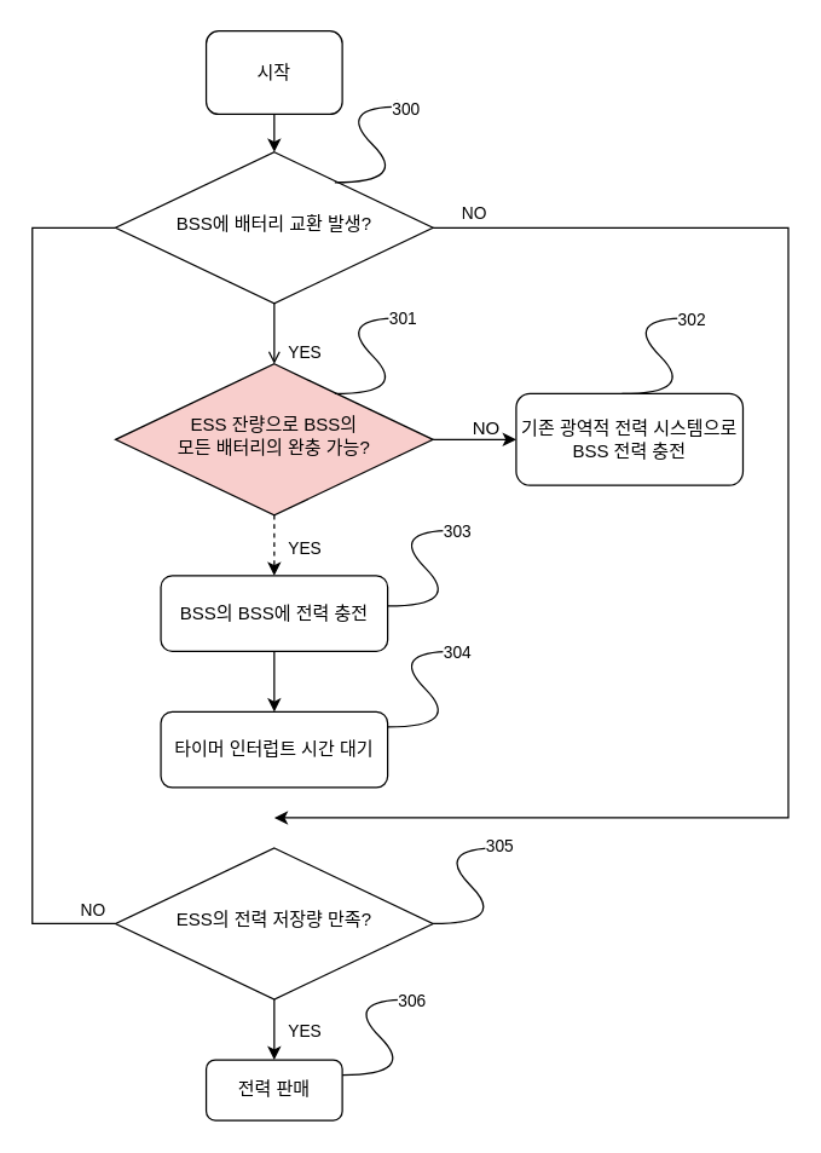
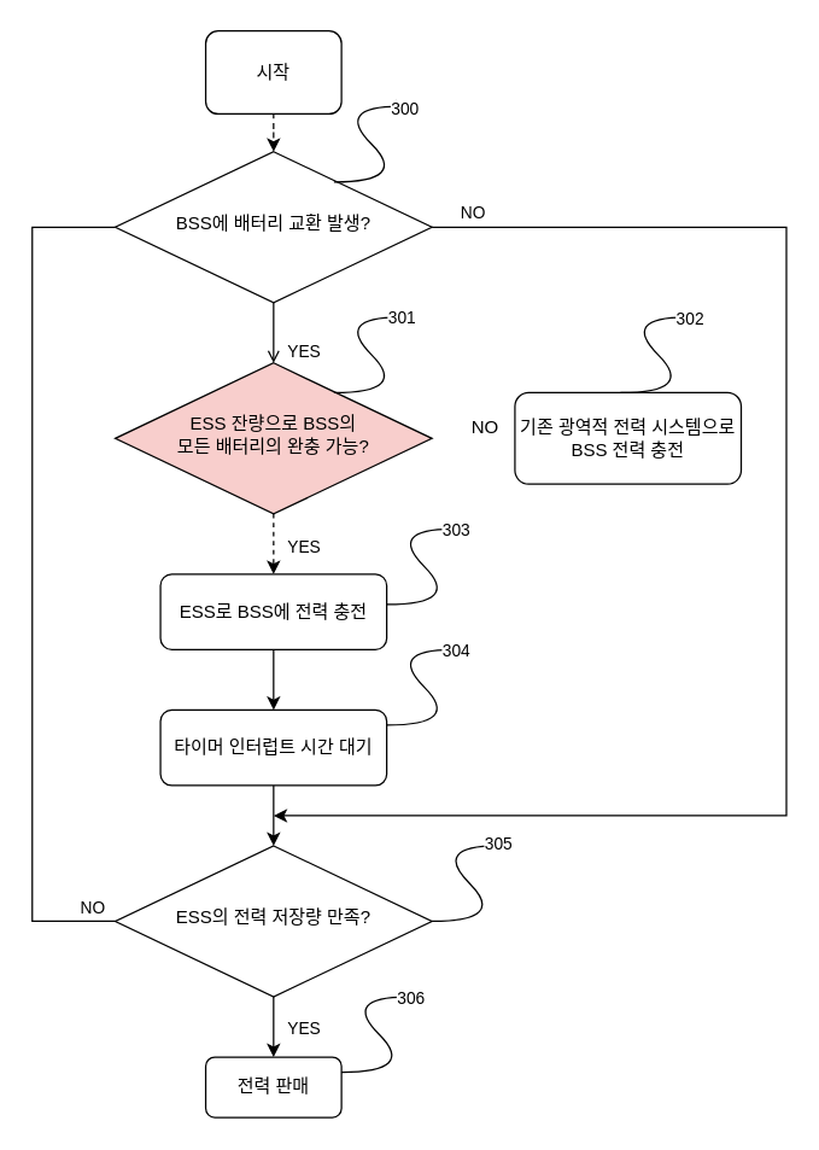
  <mxCell id="0" />
  <mxCell id="1" parent="0" />
- <mxCell id="2" style="edgeStyle=orthogonalEdgeStyle;rounded=0;orthogonalLoop=1;jettySize=auto;html=1;entryX=0.5;entryY=0;entryDx=0;entryDy=0;" edge="1" parent="1" source="3" target="28"><mxGeometry relative="1" as="geometry" /></mxCell>
+ <mxCell id="2" style="edgeStyle=orthogonalEdgeStyle;rounded=0;orthogonalLoop=1;jettySize=auto;html=1;entryX=0.5;entryY=0;entryDx=0;entryDy=0;dashed=1;" edge="1" parent="1" source="3" target="28"><mxGeometry relative="1" as="geometry" /></mxCell>
  <mxCell id="3" value="시작" style="rounded=1;whiteSpace=wrap;html=1;fontSize=12;glass=0;strokeWidth=1;shadow=0;" parent="1" vertex="1"><mxGeometry x="135.91" y="20" width="90" height="55" as="geometry" /></mxCell>
  <mxCell id="4" style="edgeStyle=orthogonalEdgeStyle;rounded=0;orthogonalLoop=1;jettySize=auto;html=1;entryX=0.5;entryY=0;entryDx=0;entryDy=0;dashed=1;" edge="1" parent="1" source="7" target="10"><mxGeometry relative="1" as="geometry" /></mxCell>
  <mxCell id="5" value="YES" style="edgeLabel;html=1;align=center;verticalAlign=middle;resizable=0;points=[];" vertex="1" connectable="0" parent="4"><mxGeometry x="-0.356" y="-2" relative="1" as="geometry"><mxPoint x="22" y="8" as="offset" /></mxGeometry></mxCell>
- <mxCell id="6" style="edgeStyle=orthogonalEdgeStyle;rounded=0;orthogonalLoop=1;jettySize=auto;html=1;" edge="1" parent="1" source="7" target="8"><mxGeometry relative="1" as="geometry" /></mxCell>
  <mxCell id="7" value="ESS 잔량으로 BSS의&lt;div&gt;모든 배터리의 완충 가능?&lt;/div&gt;" style="rhombus;whiteSpace=wrap;html=1;shadow=0;fontFamily=Helvetica;fontSize=12;align=center;strokeWidth=1;spacing=6;spacingTop=-4;fillColor=#f8cecc;" parent="1" vertex="1"><mxGeometry x="75.91" y="240" width="210" height="100" as="geometry" /></mxCell>
  <mxCell id="8" value="기존 광역적 전력 시스템으로 BSS 전력 충전" style="rounded=1;whiteSpace=wrap;html=1;fontSize=12;glass=0;strokeWidth=1;shadow=0;" parent="1" vertex="1"><mxGeometry x="340.91" y="259.69" width="150" height="60.62" as="geometry" /></mxCell>
  <mxCell id="9" style="edgeStyle=orthogonalEdgeStyle;rounded=0;orthogonalLoop=1;jettySize=auto;html=1;entryX=0.5;entryY=0;entryDx=0;entryDy=0;" edge="1" parent="1" source="10"><mxGeometry relative="1" as="geometry"><mxPoint x="180.91" y="470" as="targetPoint" /></mxGeometry></mxCell>
- <mxCell id="10" value="BSS의 BSS에 전력 충전" style="rounded=1;whiteSpace=wrap;html=1;fontSize=12;glass=0;strokeWidth=1;shadow=0;" vertex="1" parent="1"><mxGeometry x="105.91" y="380" width="150" height="50" as="geometry" /></mxCell>
+ <mxCell id="10" value="ESS로 BSS에 전력 충전" style="rounded=1;whiteSpace=wrap;html=1;fontSize=12;glass=0;strokeWidth=1;shadow=0;" vertex="1" parent="1"><mxGeometry x="105.91" y="380" width="150" height="50" as="geometry" /></mxCell>
  <mxCell id="11" value="" style="curved=1;endArrow=classic;html=1;rounded=0;" edge="1" parent="1"><mxGeometry width="50" height="50" relative="1" as="geometry"><mxPoint x="220.91" y="259.69" as="sourcePoint" /><mxPoint x="270.91" y="209.69" as="targetPoint" /><Array as="points"><mxPoint x="270.91" y="259.69" /><mxPoint x="220.91" y="209.69" /></Array></mxGeometry></mxCell>
  <mxCell id="12" value="301" style="edgeLabel;html=1;align=center;verticalAlign=middle;resizable=0;points=[];" vertex="1" connectable="0" parent="11"><mxGeometry x="0.928" relative="1" as="geometry"><mxPoint as="offset" /></mxGeometry></mxCell>
  <mxCell id="13" value="" style="curved=1;endArrow=classic;html=1;rounded=0;" edge="1" parent="1"><mxGeometry width="50" height="50" relative="1" as="geometry"><mxPoint x="410.91" y="259.69" as="sourcePoint" /><mxPoint x="460.91" y="209.69" as="targetPoint" /><Array as="points"><mxPoint x="460.91" y="259.69" /><mxPoint x="410.91" y="209.69" /></Array></mxGeometry></mxCell>
  <mxCell id="14" value="302" style="edgeLabel;html=1;align=center;verticalAlign=middle;resizable=0;points=[];" vertex="1" connectable="0" parent="13"><mxGeometry x="0.947" y="-1" relative="1" as="geometry"><mxPoint as="offset" /></mxGeometry></mxCell>
+ <mxCell id="15" style="edgeStyle=orthogonalEdgeStyle;rounded=0;orthogonalLoop=1;jettySize=auto;html=1;" edge="1" parent="1" source="16" target="21"><mxGeometry relative="1" as="geometry" /></mxCell>
  <mxCell id="16" value="타이머 인터럽트 시간 대기" style="rounded=1;whiteSpace=wrap;html=1;fontSize=12;glass=0;strokeWidth=1;shadow=0;" vertex="1" parent="1"><mxGeometry x="105.91" y="470" width="150" height="50" as="geometry" /></mxCell>
  <mxCell id="17" style="edgeStyle=orthogonalEdgeStyle;rounded=0;orthogonalLoop=1;jettySize=auto;html=1;" edge="1" parent="1" source="21"><mxGeometry relative="1" as="geometry"><mxPoint x="180.91" y="700" as="targetPoint" /></mxGeometry></mxCell>
  <mxCell id="18" value="YES" style="edgeLabel;html=1;align=center;verticalAlign=middle;resizable=0;points=[];" vertex="1" connectable="0" parent="17"><mxGeometry x="-0.233" relative="1" as="geometry"><mxPoint x="20" y="5" as="offset" /></mxGeometry></mxCell>
  <mxCell id="19" style="edgeStyle=orthogonalEdgeStyle;rounded=0;orthogonalLoop=1;jettySize=auto;html=1;entryX=0;entryY=0.5;entryDx=0;entryDy=0;endArrow=none;" edge="1" parent="1" source="21" target="28"><mxGeometry relative="1" as="geometry"><Array as="points"><mxPoint x="20.91" y="610" /><mxPoint x="20.91" y="150" /></Array></mxGeometry></mxCell>
  <mxCell id="20" value="NO" style="edgeLabel;html=1;align=center;verticalAlign=middle;resizable=0;points=[];" vertex="1" connectable="0" parent="19"><mxGeometry x="-0.904" y="2" relative="1" as="geometry"><mxPoint x="12" y="-12" as="offset" /></mxGeometry></mxCell>
  <mxCell id="21" value="ESS의 전력 저장량 만족?" style="rhombus;whiteSpace=wrap;html=1;shadow=0;fontFamily=Helvetica;fontSize=12;align=center;strokeWidth=1;spacing=6;spacingTop=-4;" vertex="1" parent="1"><mxGeometry x="75.91" y="560" width="210" height="100" as="geometry" /></mxCell>
  <mxCell id="22" value="NO" style="text;html=1;align=center;verticalAlign=middle;resizable=0;points=[];autosize=1;strokeColor=none;fillColor=none;" vertex="1" parent="1"><mxGeometry x="300.91" y="268" width="40" height="30" as="geometry" /></mxCell>
  <mxCell id="23" value="전력 판매" style="rounded=1;whiteSpace=wrap;html=1;fontSize=12;glass=0;strokeWidth=1;shadow=0;" vertex="1" parent="1"><mxGeometry x="135.91" y="700" width="90" height="40" as="geometry" /></mxCell>
  <mxCell id="24" style="edgeStyle=orthogonalEdgeStyle;rounded=0;orthogonalLoop=1;jettySize=auto;html=1;entryX=0.5;entryY=0;entryDx=0;entryDy=0;endArrow=open;" edge="1" parent="1" source="28" target="7"><mxGeometry relative="1" as="geometry" /></mxCell>
  <mxCell id="25" value="YES" style="edgeLabel;html=1;align=center;verticalAlign=middle;resizable=0;points=[];" vertex="1" connectable="0" parent="24"><mxGeometry x="-0.232" y="1" relative="1" as="geometry"><mxPoint x="19" y="17" as="offset" /></mxGeometry></mxCell>
  <mxCell id="26" style="edgeStyle=orthogonalEdgeStyle;rounded=0;orthogonalLoop=1;jettySize=auto;html=1;" edge="1" parent="1" source="28"><mxGeometry relative="1" as="geometry"><mxPoint x="180.91" y="540" as="targetPoint" /><Array as="points"><mxPoint x="520.91" y="150" /><mxPoint x="520.91" y="540" /></Array></mxGeometry></mxCell>
  <mxCell id="27" value="NO" style="edgeLabel;html=1;align=center;verticalAlign=middle;resizable=0;points=[];" vertex="1" connectable="0" parent="26"><mxGeometry x="-0.935" y="1" relative="1" as="geometry"><mxPoint x="-4" y="-9" as="offset" /></mxGeometry></mxCell>
  <mxCell id="28" value="BSS에 배터리 교환 발생?" style="rhombus;whiteSpace=wrap;html=1;shadow=0;fontFamily=Helvetica;fontSize=12;align=center;strokeWidth=1;spacing=6;spacingTop=-4;" vertex="1" parent="1"><mxGeometry x="75.91" y="100" width="210" height="100" as="geometry" /></mxCell>
  <mxCell id="29" value="" style="curved=1;endArrow=classic;html=1;rounded=0;" edge="1" parent="1"><mxGeometry width="50" height="50" relative="1" as="geometry"><mxPoint x="220.91" y="120" as="sourcePoint" /><mxPoint x="270.91" y="70" as="targetPoint" /><Array as="points"><mxPoint x="270.91" y="120" /><mxPoint x="220.91" y="70" /></Array></mxGeometry></mxCell>
  <mxCell id="30" value="300" style="edgeLabel;html=1;align=center;verticalAlign=middle;resizable=0;points=[];" vertex="1" connectable="0" parent="29"><mxGeometry x="0.952" y="-1" relative="1" as="geometry"><mxPoint as="offset" /></mxGeometry></mxCell>
  <mxCell id="31" value="" style="curved=1;endArrow=classic;html=1;rounded=0;" edge="1" parent="1"><mxGeometry width="50" height="50" relative="1" as="geometry"><mxPoint x="255.91" y="400" as="sourcePoint" /><mxPoint x="305.91" y="350" as="targetPoint" /><Array as="points"><mxPoint x="305.91" y="400" /><mxPoint x="255.91" y="350" /></Array></mxGeometry></mxCell>
  <mxCell id="32" value="303" style="edgeLabel;html=1;align=center;verticalAlign=middle;resizable=0;points=[];" vertex="1" connectable="0" parent="31"><mxGeometry x="0.95" relative="1" as="geometry"><mxPoint as="offset" /></mxGeometry></mxCell>
  <mxCell id="33" value="" style="curved=1;endArrow=classic;html=1;rounded=0;" edge="1" parent="1"><mxGeometry width="50" height="50" relative="1" as="geometry"><mxPoint x="255.91" y="480" as="sourcePoint" /><mxPoint x="305.91" y="430" as="targetPoint" /><Array as="points"><mxPoint x="305.91" y="480" /><mxPoint x="255.91" y="430" /></Array></mxGeometry></mxCell>
  <mxCell id="34" value="304" style="edgeLabel;html=1;align=center;verticalAlign=middle;resizable=0;points=[];" vertex="1" connectable="0" parent="33"><mxGeometry x="0.94" relative="1" as="geometry"><mxPoint as="offset" /></mxGeometry></mxCell>
  <mxCell id="35" value="" style="curved=1;endArrow=classic;html=1;rounded=0;" edge="1" parent="1"><mxGeometry width="50" height="50" relative="1" as="geometry"><mxPoint x="285.91" y="610" as="sourcePoint" /><mxPoint x="335.91" y="560" as="targetPoint" /><Array as="points"><mxPoint x="335.91" y="610" /><mxPoint x="285.91" y="560" /></Array></mxGeometry></mxCell>
  <mxCell id="36" value="305" style="edgeLabel;html=1;align=center;verticalAlign=middle;resizable=0;points=[];" vertex="1" connectable="0" parent="35"><mxGeometry x="0.926" y="2" relative="1" as="geometry"><mxPoint as="offset" /></mxGeometry></mxCell>
  <mxCell id="37" value="" style="curved=1;endArrow=classic;html=1;rounded=0;" edge="1" parent="1"><mxGeometry width="50" height="50" relative="1" as="geometry"><mxPoint x="225.91" y="710" as="sourcePoint" /><mxPoint x="275.91" y="660" as="targetPoint" /><Array as="points"><mxPoint x="275.91" y="710" /><mxPoint x="225.91" y="660" /></Array></mxGeometry></mxCell>
  <mxCell id="38" value="306" style="edgeLabel;html=1;align=center;verticalAlign=middle;resizable=0;points=[];" vertex="1" connectable="0" parent="37"><mxGeometry x="0.95" relative="1" as="geometry"><mxPoint as="offset" /></mxGeometry></mxCell>
